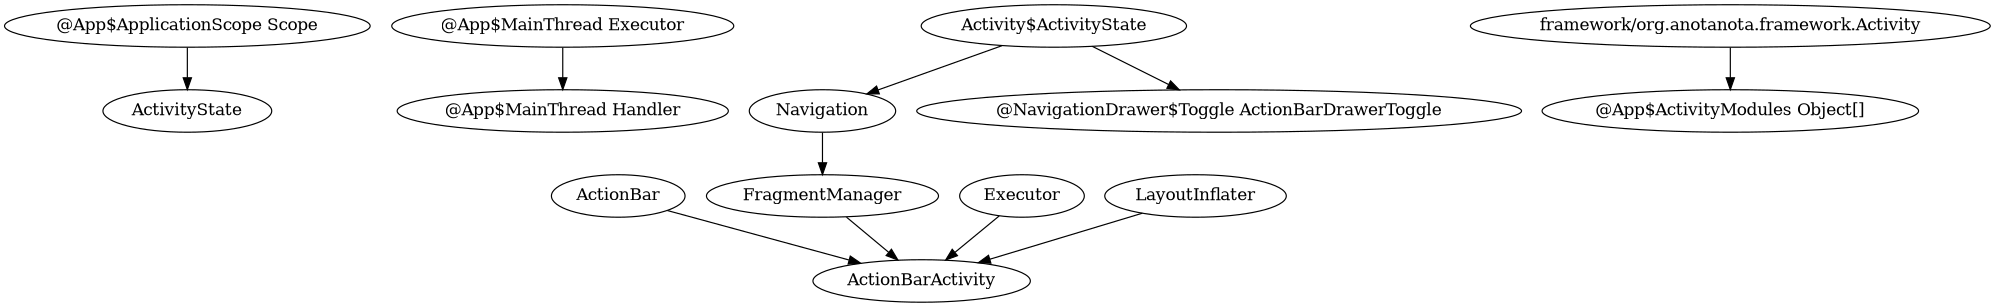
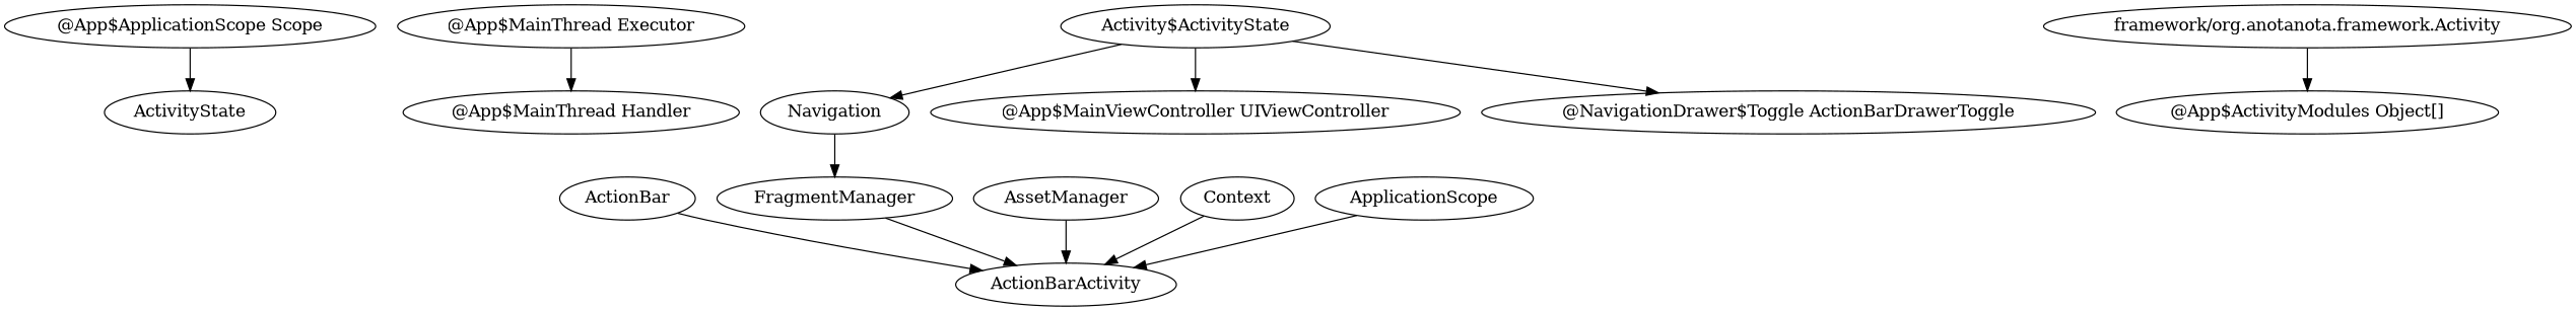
  digraph {
    concentrate=true
    n1 [label="@App$ApplicationScope Scope"]
    n2 [label=ActivityState]
    n3 [label="@App$MainThread Executor"]
    n4 [label="@App$MainThread Handler"]
    ActionBar
    ActionBarActivity
    n7 [label="Activity$ActivityState"]
    Navigation
+   n9 [label="@App$MainViewController UIViewController"]
    n10 [label="@NavigationDrawer$Toggle ActionBarDrawerToggle"]
    FragmentManager
-   AssetManager [label=Executor]
-   LayoutInflater
+   AssetManager
+   Context
+   LayoutInflater [label=ApplicationScope]
    n15 [label="framework/org.anotanota.framework.Activity"]
    n16 [label="@App$ActivityModules Object[]"]
    n1 -> n2
    n3 -> n4
    ActionBar -> ActionBarActivity
    n7 -> Navigation
+   n7 -> n9
    n7 -> n10
    Navigation -> FragmentManager
    FragmentManager -> ActionBarActivity
    AssetManager -> ActionBarActivity
+   Context -> ActionBarActivity
    LayoutInflater -> ActionBarActivity
    n15 -> n16
  }
